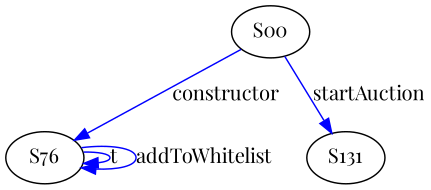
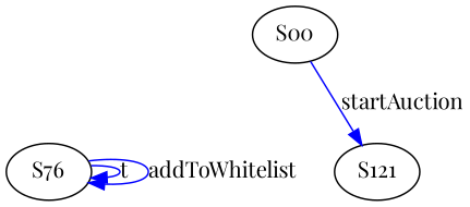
  digraph {
    fontname="Playfair Display"
    node [fontname="Playfair Display"]
    edge [color=blue fontname="Playfair Display"]
    S00
    S76
-   S121 [label=S131]
-   S00 -> S76 [label=constructor]
+   S121
    S00 -> S121 [label=startAuction]
    S76 -> S76 [label=t]
    S76 -> S76 [label=addToWhitelist]
  }
